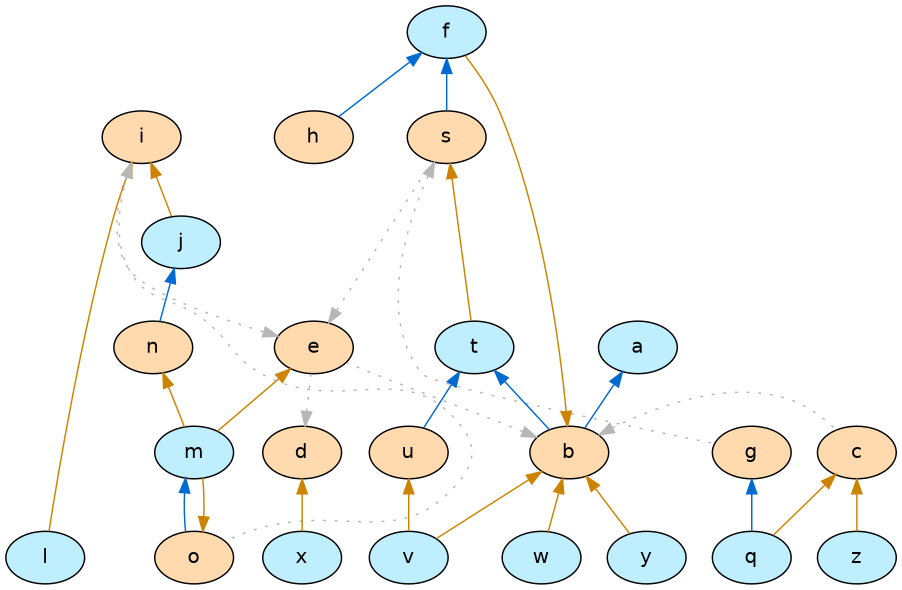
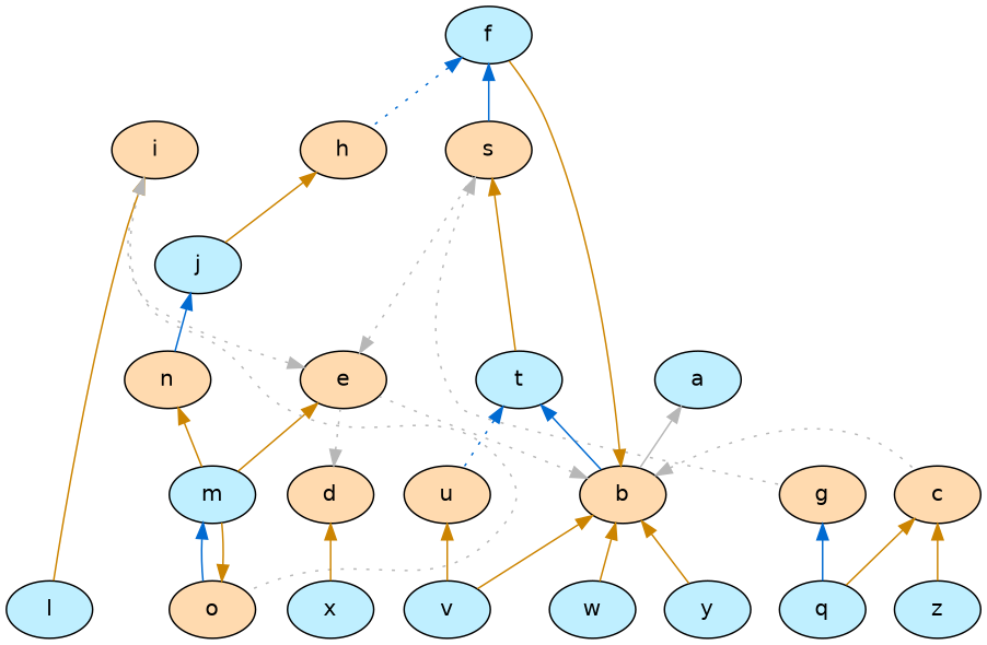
  digraph {
    rankdir=TB
    node [fillcolor="#bfefff" fontcolor="#000000" fontname=Helvetica fontsize=14 shape=oval style=filled]
    edge [color="#cc8400" dir=back style=solid]
    l
    q
    v
    w
    x
    y
    z
    f
    s [fillcolor="#ffdaaf"]
    h [fillcolor="#ffdaaf"]
    b [fillcolor="#ffdaaf"]
    c [fillcolor="#ffdaaf"]
    e [fillcolor="#ffdaaf"]
    i [fillcolor="#ffdaaf"]
    m
    d [fillcolor="#ffdaaf"]
    g [fillcolor="#ffdaaf"]
    t
    o [fillcolor="#ffdaaf"]
    j
    u [fillcolor="#ffdaaf"]
    n [fillcolor="#ffdaaf"]
    a
    subgraph sub_1 {
      rank=max
      l
      q
      v
      w
      x
      y
      z
    }
    subgraph sub_2 {
      rank=min
      f
    }
    f -> s [color="#006ad1"]
-   f -> h [color="#006ad1"]
+   f -> h [color="#006ad1" style=dotted]
    s -> g [color="#b7b7b7" constraint=false style=dotted]
    s -> t
    b -> v
    b -> w
    b -> y
    b -> f
    b -> c [color="#b7b7b7" constraint=false style=dotted]
    b -> e [color="#b7b7b7" constraint=false style=dotted]
    c -> q
    c -> z
    e -> s [color="#b7b7b7" constraint=false style=dotted]
    e -> i [color="#b7b7b7" constraint=false style=dotted]
    e -> m
    i -> l
    i -> o [color="#b7b7b7" constraint=false style=dotted]
-   i -> j
+   h -> j
    m -> o [color="#006ad1"]
    d -> x
    d -> e [color="#b7b7b7" constraint=false style=dotted]
    g -> q [color="#006ad1"]
    t -> b [color="#006ad1"]
-   t -> u [color="#006ad1"]
+   t -> u [color="#006ad1" style=dotted]
    o -> m
    j -> n [color="#006ad1"]
    u -> v
    n -> m
-   a -> b [color="#006ad1"]
+   a -> b [color="#b7b7b7"]
  }
